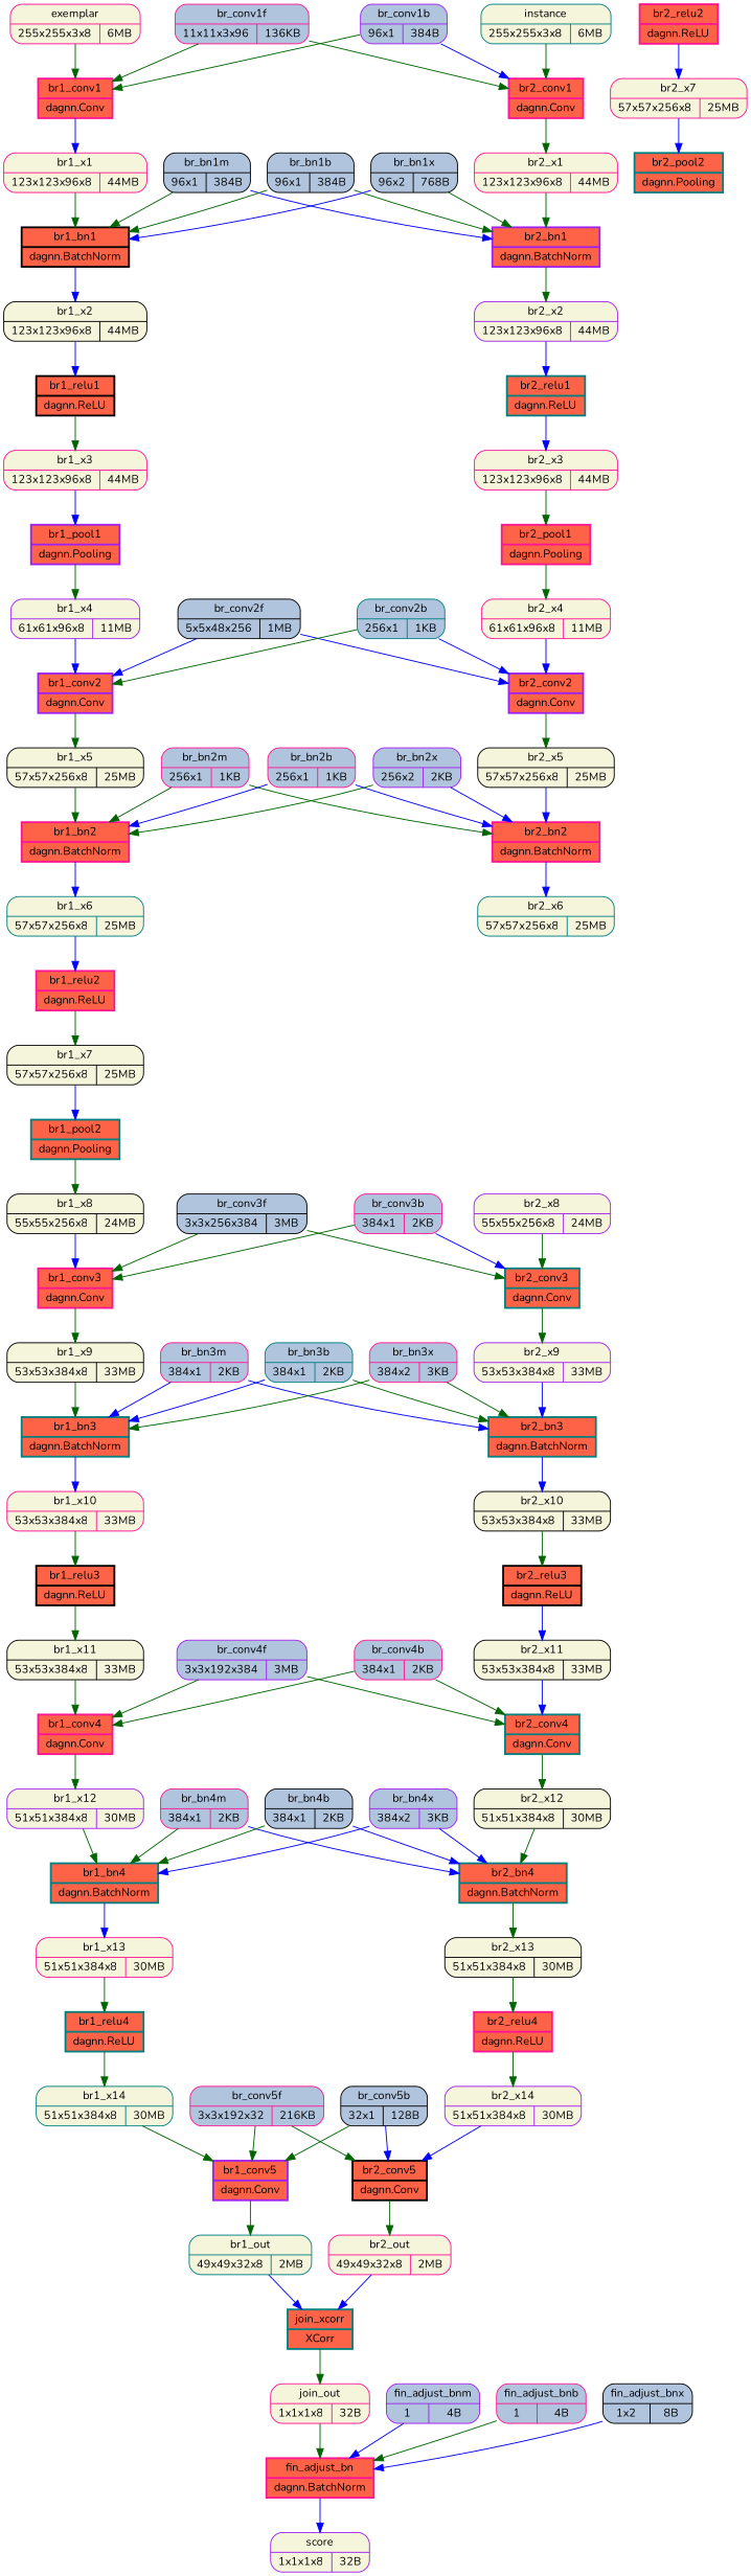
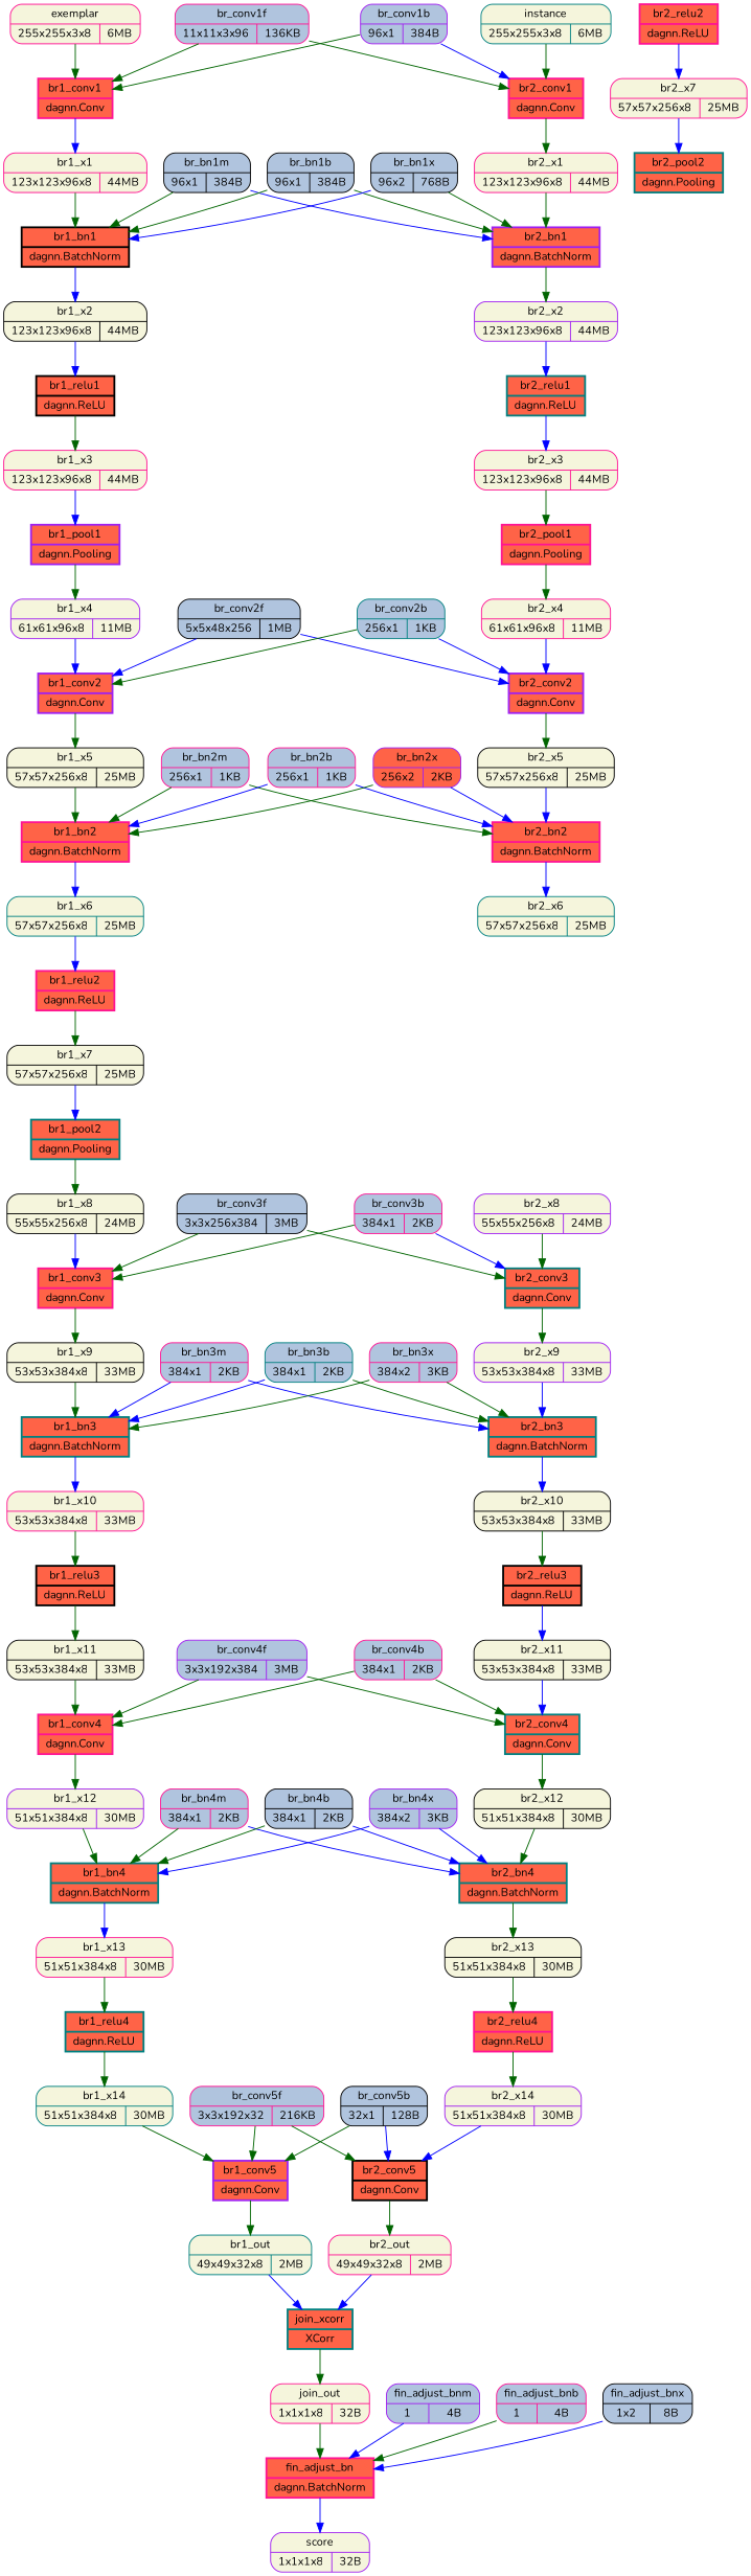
  digraph {
    fontname=Nunito
    fontsize=12
    node [color=deeppink fillcolor=beige fontname=Nunito fontsize=12 shape=record style="solid,rounded,filled"]
    edge [color=darkgreen fontname=Nunito weight=10]
    n1 [label="{{exemplar} | {255x255x3x8 | 6MB }}"]
    n2 [fillcolor=tomato label="{ br1_conv1 | dagnn.Conv }" style="bold,filled"]
    n3 [label="{{br1_x1} | {123x123x96x8 | 44MB }}"]
    n4 [color=black fillcolor=tomato label="{ br1_bn1 | dagnn.BatchNorm }" style="bold,filled"]
    n5 [color=black label="{{br1_x2} | {123x123x96x8 | 44MB }}"]
    n6 [color=black fillcolor=tomato label="{ br1_relu1 | dagnn.ReLU }" style="bold,filled"]
    n7 [label="{{br1_x3} | {123x123x96x8 | 44MB }}"]
    n8 [color=purple fillcolor=tomato label="{ br1_pool1 | dagnn.Pooling }" style="bold,filled"]
    n9 [color=purple label="{{br1_x4} | {61x61x96x8 | 11MB }}"]
    n10 [color=purple fillcolor=tomato label="{ br1_conv2 | dagnn.Conv }" style="bold,filled"]
    n11 [color=black label="{{br1_x5} | {57x57x256x8 | 25MB }}"]
    n12 [fillcolor=tomato label="{ br1_bn2 | dagnn.BatchNorm }" style="bold,filled"]
    n13 [color=teal label="{{br1_x6} | {57x57x256x8 | 25MB }}"]
    n14 [fillcolor=tomato label="{ br1_relu2 | dagnn.ReLU }" style="bold,filled"]
    n15 [color=black label="{{br1_x7} | {57x57x256x8 | 25MB }}"]
    n16 [color=teal fillcolor=tomato label="{ br1_pool2 | dagnn.Pooling }" style="bold,filled"]
    n17 [color=black label="{{br1_x8} | {55x55x256x8 | 24MB }}"]
    n18 [fillcolor=tomato label="{ br1_conv3 | dagnn.Conv }" style="bold,filled"]
    n19 [color=black label="{{br1_x9} | {53x53x384x8 | 33MB }}"]
    n20 [color=teal fillcolor=tomato label="{ br1_bn3 | dagnn.BatchNorm }" style="bold,filled"]
    n21 [label="{{br1_x10} | {53x53x384x8 | 33MB }}"]
    n22 [color=black fillcolor=tomato label="{ br1_relu3 | dagnn.ReLU }" style="bold,filled"]
    n23 [color=black label="{{br1_x11} | {53x53x384x8 | 33MB }}"]
    n24 [fillcolor=tomato label="{ br1_conv4 | dagnn.Conv }" style="bold,filled"]
    n25 [color=purple label="{{br1_x12} | {51x51x384x8 | 30MB }}"]
    n26 [color=teal fillcolor=tomato label="{ br1_bn4 | dagnn.BatchNorm }" style="bold,filled"]
    n27 [label="{{br1_x13} | {51x51x384x8 | 30MB }}"]
    n28 [color=teal fillcolor=tomato label="{ br1_relu4 | dagnn.ReLU }" style="bold,filled"]
    n29 [color=teal label="{{br1_x14} | {51x51x384x8 | 30MB }}"]
    n30 [color=purple fillcolor=tomato label="{ br1_conv5 | dagnn.Conv }" style="bold,filled"]
    n31 [color=teal label="{{br1_out} | {49x49x32x8 | 2MB }}"]
    n32 [color=teal fillcolor=tomato label="{ join_xcorr | XCorr }" style="bold,filled"]
    n33 [label="{{join_out} | {1x1x1x8 | 32B }}"]
    n34 [color=teal label="{{instance} | {255x255x3x8 | 6MB }}"]
    n35 [fillcolor=tomato label="{ br2_conv1 | dagnn.Conv }" style="bold,filled"]
    n36 [label="{{br2_x1} | {123x123x96x8 | 44MB }}"]
    n37 [color=purple fillcolor=tomato label="{ br2_bn1 | dagnn.BatchNorm }" style="bold,filled"]
    n38 [color=purple label="{{br2_x2} | {123x123x96x8 | 44MB }}"]
    n39 [color=teal fillcolor=tomato label="{ br2_relu1 | dagnn.ReLU }" style="bold,filled"]
    n40 [label="{{br2_x3} | {123x123x96x8 | 44MB }}"]
    n41 [fillcolor=tomato label="{ br2_pool1 | dagnn.Pooling }" style="bold,filled"]
    n42 [label="{{br2_x4} | {61x61x96x8 | 11MB }}"]
    n43 [color=purple fillcolor=tomato label="{ br2_conv2 | dagnn.Conv }" style="bold,filled"]
    n44 [color=black label="{{br2_x5} | {57x57x256x8 | 25MB }}"]
    n45 [fillcolor=tomato label="{ br2_bn2 | dagnn.BatchNorm }" style="bold,filled"]
    n46 [color=teal label="{{br2_x6} | {57x57x256x8 | 25MB }}"]
    n47 [fillcolor=tomato label="{ br2_relu2 | dagnn.ReLU }" style="bold,filled"]
    n48 [label="{{br2_x7} | {57x57x256x8 | 25MB }}"]
    n49 [color=teal fillcolor=tomato label="{ br2_pool2 | dagnn.Pooling }" style="bold,filled"]
    n50 [color=purple label="{{br2_x8} | {55x55x256x8 | 24MB }}"]
    n51 [color=teal fillcolor=tomato label="{ br2_conv3 | dagnn.Conv }" style="bold,filled"]
    n52 [color=purple label="{{br2_x9} | {53x53x384x8 | 33MB }}"]
    n53 [color=teal fillcolor=tomato label="{ br2_bn3 | dagnn.BatchNorm }" style="bold,filled"]
    n54 [color=black label="{{br2_x10} | {53x53x384x8 | 33MB }}"]
    n55 [color=black fillcolor=tomato label="{ br2_relu3 | dagnn.ReLU }" style="bold,filled"]
    n56 [color=black label="{{br2_x11} | {53x53x384x8 | 33MB }}"]
    n57 [color=teal fillcolor=tomato label="{ br2_conv4 | dagnn.Conv }" style="bold,filled"]
    n58 [color=black label="{{br2_x12} | {51x51x384x8 | 30MB }}"]
    n59 [color=teal fillcolor=tomato label="{ br2_bn4 | dagnn.BatchNorm }" style="bold,filled"]
    n60 [color=black label="{{br2_x13} | {51x51x384x8 | 30MB }}"]
    n61 [fillcolor=tomato label="{ br2_relu4 | dagnn.ReLU }" style="bold,filled"]
    n62 [color=purple label="{{br2_x14} | {51x51x384x8 | 30MB }}"]
    n63 [color=black fillcolor=tomato label="{ br2_conv5 | dagnn.Conv }" style="bold,filled"]
    n64 [label="{{br2_out} | {49x49x32x8 | 2MB }}"]
    n65 [fillcolor=tomato label="{ fin_adjust_bn | dagnn.BatchNorm }" style="bold,filled"]
    n66 [color=purple label="{{score} | {1x1x1x8 | 32B }}"]
    n67 [fillcolor=lightsteelblue label="{{br_conv1f} | {11x11x3x96 | 136KB }}"]
    n68 [color=purple fillcolor=lightsteelblue label="{{br_conv1b} | {96x1 | 384B }}"]
    n69 [color=black fillcolor=lightsteelblue label="{{br_bn1m} | {96x1 | 384B }}"]
    n70 [color=black fillcolor=lightsteelblue label="{{br_bn1b} | {96x1 | 384B }}"]
    n71 [color=black fillcolor=lightsteelblue label="{{br_bn1x} | {96x2 | 768B }}"]
    n72 [color=black fillcolor=lightsteelblue label="{{br_conv2f} | {5x5x48x256 | 1MB }}"]
    n73 [color=teal fillcolor=lightsteelblue label="{{br_conv2b} | {256x1 | 1KB }}"]
    n74 [fillcolor=lightsteelblue label="{{br_bn2m} | {256x1 | 1KB }}"]
    n75 [fillcolor=lightsteelblue label="{{br_bn2b} | {256x1 | 1KB }}"]
-   n76 [color=purple fillcolor=lightsteelblue label="{{br_bn2x} | {256x2 | 2KB }}"]
+   n76 [color=purple fillcolor=tomato label="{{br_bn2x} | {256x2 | 2KB }}"]
    n77 [color=black fillcolor=lightsteelblue label="{{br_conv3f} | {3x3x256x384 | 3MB }}"]
    n78 [fillcolor=lightsteelblue label="{{br_conv3b} | {384x1 | 2KB }}"]
    n79 [fillcolor=lightsteelblue label="{{br_bn3m} | {384x1 | 2KB }}"]
    n80 [color=teal fillcolor=lightsteelblue label="{{br_bn3b} | {384x1 | 2KB }}"]
    n81 [fillcolor=lightsteelblue label="{{br_bn3x} | {384x2 | 3KB }}"]
    n82 [color=purple fillcolor=lightsteelblue label="{{br_conv4f} | {3x3x192x384 | 3MB }}"]
    n83 [fillcolor=lightsteelblue label="{{br_conv4b} | {384x1 | 2KB }}"]
    n84 [fillcolor=lightsteelblue label="{{br_bn4m} | {384x1 | 2KB }}"]
    n85 [color=black fillcolor=lightsteelblue label="{{br_bn4b} | {384x1 | 2KB }}"]
    n86 [color=purple fillcolor=lightsteelblue label="{{br_bn4x} | {384x2 | 3KB }}"]
    n87 [fillcolor=lightsteelblue label="{{br_conv5f} | {3x3x192x32 | 216KB }}"]
    n88 [color=black fillcolor=lightsteelblue label="{{br_conv5b} | {32x1 | 128B }}"]
    n89 [color=purple fillcolor=lightsteelblue label="{{fin_adjust_bnm} | {1 | 4B }}"]
    n90 [fillcolor=lightsteelblue label="{{fin_adjust_bnb} | {1 | 4B }}"]
    n91 [color=black fillcolor=lightsteelblue label="{{fin_adjust_bnx} | {1x2 | 8B }}"]
    n1 -> n2
    n2 -> n3 [color=blue]
    n3 -> n4
    n4 -> n5 [color=blue]
    n5 -> n6 [color=blue]
    n6 -> n7
    n7 -> n8 [color=blue]
    n8 -> n9
    n9 -> n10 [color=blue]
    n10 -> n11
    n11 -> n12
    n12 -> n13 [color=blue]
    n13 -> n14 [color=blue]
    n14 -> n15
    n15 -> n16 [color=blue]
    n16 -> n17
    n17 -> n18 [color=blue]
    n18 -> n19
    n19 -> n20
    n20 -> n21 [color=blue]
    n21 -> n22
    n22 -> n23
    n23 -> n24
    n24 -> n25
    n25 -> n26
    n26 -> n27 [color=blue]
    n27 -> n28
    n28 -> n29
    n29 -> n30
    n30 -> n31
    n31 -> n32 [color=blue]
    n32 -> n33
    n33 -> n65
    n34 -> n35
    n35 -> n36
    n36 -> n37
    n37 -> n38
    n38 -> n39 [color=blue]
    n39 -> n40 [color=blue]
    n40 -> n41
    n41 -> n42
    n42 -> n43 [color=blue]
    n43 -> n44
    n44 -> n45 [color=blue]
    n45 -> n46 [color=blue]
    n47 -> n48 [color=blue]
    n48 -> n49 [color=blue]
    n50 -> n51
    n51 -> n52
    n52 -> n53 [color=blue]
    n53 -> n54 [color=blue]
    n54 -> n55
    n55 -> n56 [color=blue]
    n56 -> n57 [color=blue]
    n57 -> n58
    n58 -> n59
    n59 -> n60
    n60 -> n61
    n61 -> n62
    n62 -> n63 [color=blue]
    n63 -> n64
    n64 -> n32 [color=blue]
    n65 -> n66 [color=blue]
    n67 -> n2 [weight=1]
    n67 -> n35 [weight=1]
    n68 -> n2 [weight=1]
    n68 -> n35 [color=blue weight=1]
    n69 -> n4 [weight=1]
    n69 -> n37 [color=blue weight=1]
    n70 -> n4 [weight=1]
    n70 -> n37 [weight=1]
    n71 -> n4 [color=blue weight=1]
    n71 -> n37 [weight=1]
    n72 -> n10 [color=blue weight=1]
    n72 -> n43 [color=blue weight=1]
    n73 -> n10 [weight=1]
    n73 -> n43 [color=blue weight=1]
    n74 -> n12 [weight=1]
    n74 -> n45 [weight=1]
    n75 -> n12 [color=blue weight=1]
    n75 -> n45 [color=blue weight=1]
    n76 -> n12 [weight=1]
    n76 -> n45 [color=blue weight=1]
    n77 -> n18 [weight=1]
    n77 -> n51 [weight=1]
    n78 -> n18 [weight=1]
    n78 -> n51 [color=blue weight=1]
    n79 -> n20 [color=blue weight=1]
    n79 -> n53 [color=blue weight=1]
    n80 -> n20 [color=blue weight=1]
    n80 -> n53 [weight=1]
    n81 -> n20 [weight=1]
    n81 -> n53 [weight=1]
    n82 -> n24 [weight=1]
    n82 -> n57 [weight=1]
    n83 -> n24 [weight=1]
    n83 -> n57 [weight=1]
    n84 -> n26 [weight=1]
    n84 -> n59 [color=blue weight=1]
    n85 -> n26 [weight=1]
    n85 -> n59 [color=blue weight=1]
    n86 -> n26 [color=blue weight=1]
    n86 -> n59 [color=blue weight=1]
    n87 -> n30 [weight=1]
    n87 -> n63 [weight=1]
    n88 -> n30 [weight=1]
    n88 -> n63 [color=blue weight=1]
    n89 -> n65 [color=blue weight=1]
    n90 -> n65 [weight=1]
    n91 -> n65 [color=blue weight=1]
  }
